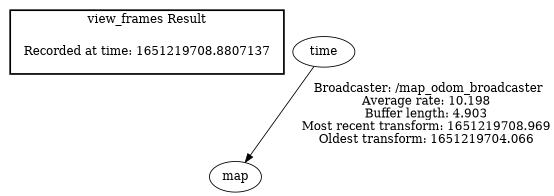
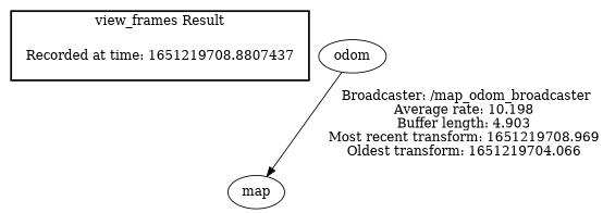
  digraph {
-   "Recorded at time: 1651219708.8807137" [shape=plaintext]
+   "Recorded at time: 1651219708.8807137" [shape=plaintext label="Recorded at time: 1651219708.8807437"]
    map
-   odom [label=time]
+   odom
    subgraph cluster_1 {
      color=black
      label="view_frames Result"
      style=bold
      "Recorded at time: 1651219708.8807137"
    }
    "Recorded at time: 1651219708.8807137" -> map [style=invis]
    odom -> map [label=" Broadcaster: /map_odom_broadcaster\nAverage rate: 10.198\nBuffer length: 4.903\nMost recent transform: 1651219708.969\nOldest transform: 1651219704.066\n"]
  }
